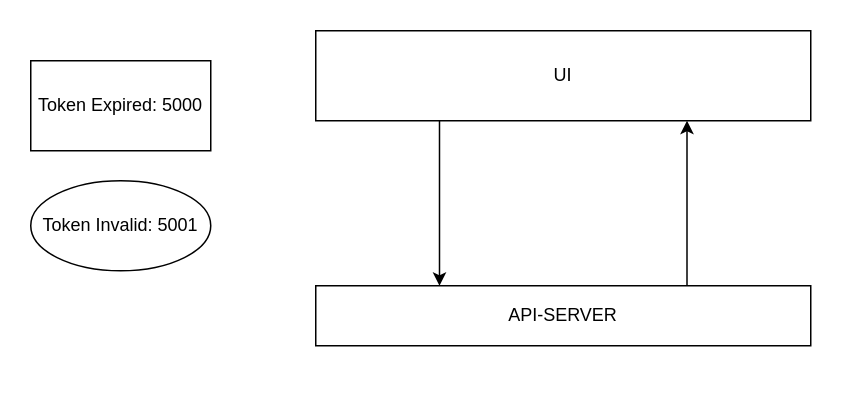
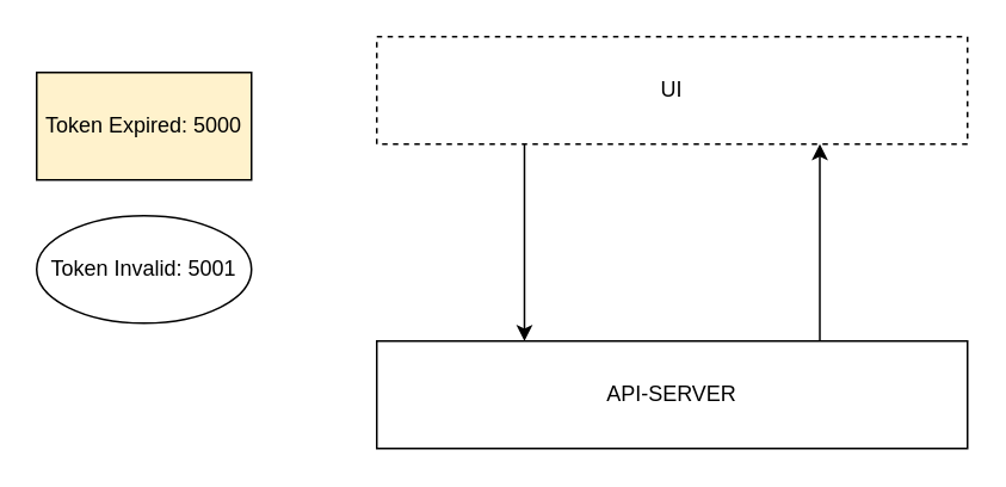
  <mxCell id="0" />
  <mxCell id="1" parent="0" />
  <mxCell id="2" style="edgeStyle=none;html=1;exitX=0.25;exitY=1;exitDx=0;exitDy=0;entryX=0.25;entryY=0;entryDx=0;entryDy=0;" edge="1" parent="1" source="3" target="5"><mxGeometry relative="1" as="geometry" /></mxCell>
- <mxCell id="3" value="UI" style="rounded=0;whiteSpace=wrap;html=1;" vertex="1" parent="1"><mxGeometry x="210" y="20" width="330" height="60" as="geometry" /></mxCell>
+ <mxCell id="3" value="UI" style="rounded=0;whiteSpace=wrap;html=1;dashed=1;" vertex="1" parent="1"><mxGeometry x="210" y="20" width="330" height="60" as="geometry" /></mxCell>
  <mxCell id="4" style="edgeStyle=none;html=1;exitX=0.75;exitY=0;exitDx=0;exitDy=0;entryX=0.75;entryY=1;entryDx=0;entryDy=0;" edge="1" parent="1" source="5" target="3"><mxGeometry relative="1" as="geometry" /></mxCell>
- <mxCell id="5" value="API-SERVER" style="rounded=0;whiteSpace=wrap;html=1;" vertex="1" parent="1"><mxGeometry x="210" y="190" width="330" height="40" as="geometry" /></mxCell>
- <mxCell id="6" value="Token Expired: 5000" style="rounded=0;whiteSpace=wrap;html=1;" vertex="1" parent="1"><mxGeometry x="20" y="40" width="120" height="60" as="geometry" /></mxCell>
+ <mxCell id="5" value="API-SERVER" style="rounded=0;whiteSpace=wrap;html=1;" vertex="1" parent="1"><mxGeometry x="210" y="190" width="330" height="60" as="geometry" /></mxCell>
+ <mxCell id="6" value="Token Expired: 5000" style="rounded=0;whiteSpace=wrap;html=1;fillColor=#fff2cc;" vertex="1" parent="1"><mxGeometry x="20" y="40" width="120" height="60" as="geometry" /></mxCell>
  <mxCell id="7" value="Token Invalid: 5001" style="ellipse;whiteSpace=wrap;html=1;" vertex="1" parent="1"><mxGeometry x="20" y="120" width="120" height="60" as="geometry" /></mxCell>
